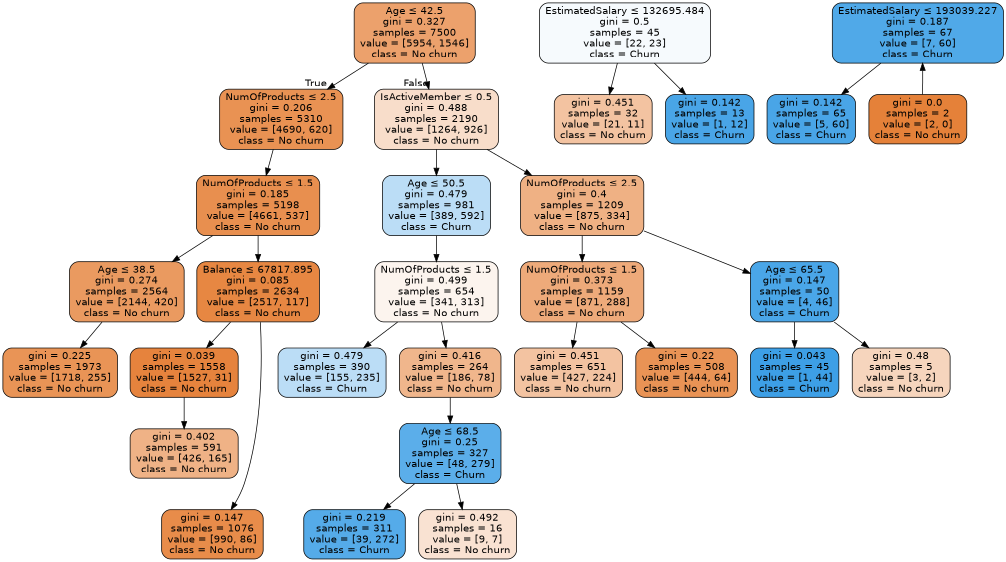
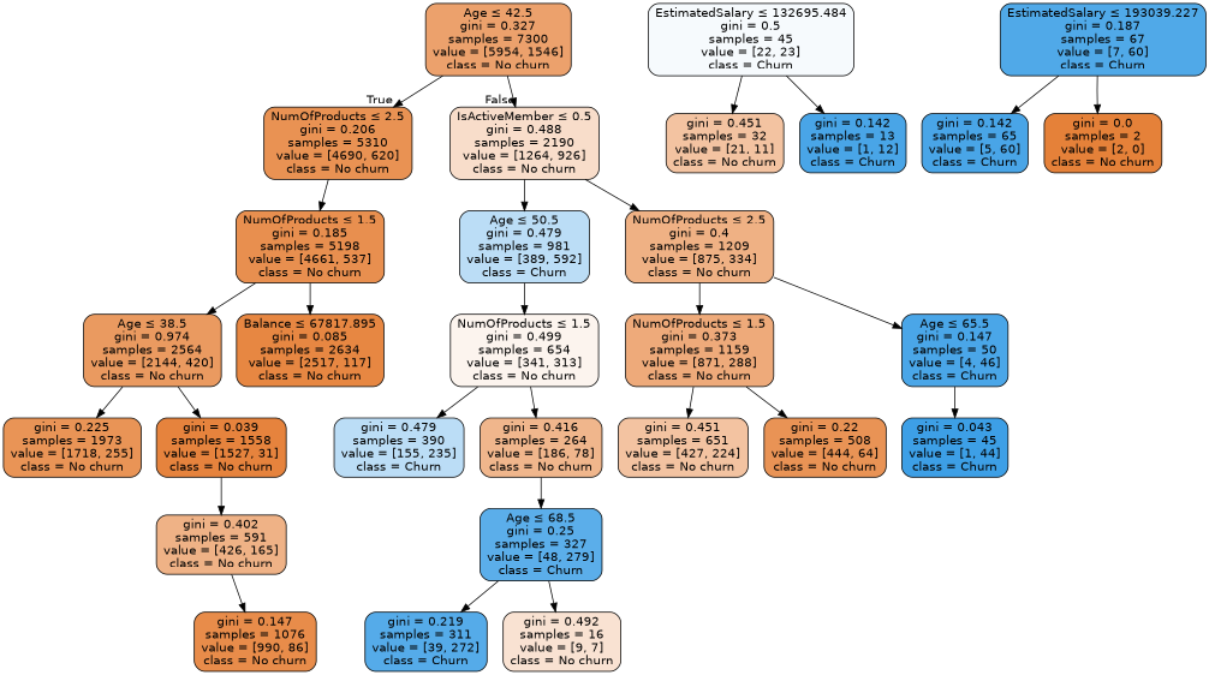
  digraph {
    node [color=black fillcolor="#399de557" fontname=helvetica shape=box style="filled, rounded"]
    edge [fontname=helvetica]
-   n1 [fillcolor="#e58139bd" label=<Age &le; 42.5<br/>gini = 0.327<br/>samples = 7500<br/>value = [5954, 1546]<br/>class = No churn>]
+   n1 [fillcolor="#e58139bd" label=<Age &le; 42.5<br/>gini = 0.327<br/>samples = 7300<br/>value = [5954, 1546]<br/>class = No churn>]
    n2 [fillcolor="#e58139dd" label=<NumOfProducts &le; 2.5<br/>gini = 0.206<br/>samples = 5310<br/>value = [4690, 620]<br/>class = No churn>]
    n3 [fillcolor="#e5813944" label=<IsActiveMember &le; 0.5<br/>gini = 0.488<br/>samples = 2190<br/>value = [1264, 926]<br/>class = No churn>]
    n4 [fillcolor="#e58139e2" label=<NumOfProducts &le; 1.5<br/>gini = 0.185<br/>samples = 5198<br/>value = [4661, 537]<br/>class = No churn>]
    n5 [label=<Age &le; 50.5<br/>gini = 0.479<br/>samples = 981<br/>value = [389, 592]<br/>class = Churn>]
    n6 [fillcolor="#e581399e" label=<NumOfProducts &le; 2.5<br/>gini = 0.4<br/>samples = 1209<br/>value = [875, 334]<br/>class = No churn>]
-   n7 [fillcolor="#e58139cd" label=<Age &le; 38.5<br/>gini = 0.274<br/>samples = 2564<br/>value = [2144, 420]<br/>class = No churn>]
+   n7 [fillcolor="#e58139cd" label=<Age &le; 38.5<br/>gini = 0.974<br/>samples = 2564<br/>value = [2144, 420]<br/>class = No churn>]
    n8 [fillcolor="#e58139f3" label=<Balance &le; 67817.895<br/>gini = 0.085<br/>samples = 2634<br/>value = [2517, 117]<br/>class = No churn>]
    n9 [fillcolor="#e58139d9" label=<gini = 0.225<br/>samples = 1973<br/>value = [1718, 255]<br/>class = No churn>]
    n10 [fillcolor="#e58139fa" label=<gini = 0.039<br/>samples = 1558<br/>value = [1527, 31]<br/>class = No churn>]
    n11 [fillcolor="#e58139e9" label=<gini = 0.147<br/>samples = 1076<br/>value = [990, 86]<br/>class = No churn>]
    n12 [fillcolor="#e581399c" label=<gini = 0.402<br/>samples = 591<br/>value = [426, 165]<br/>class = No churn>]
    n13 [fillcolor="#399de50b" label=<EstimatedSalary &le; 132695.484<br/>gini = 0.5<br/>samples = 45<br/>value = [22, 23]<br/>class = Churn>]
    n14 [fillcolor="#e5813979" label=<gini = 0.451<br/>samples = 32<br/>value = [21, 11]<br/>class = No churn>]
    n15 [fillcolor="#399de5ea" label=<gini = 0.142<br/>samples = 13<br/>value = [1, 12]<br/>class = Churn>]
    n16 [fillcolor="#399de5e1" label=<EstimatedSalary &le; 193039.227<br/>gini = 0.187<br/>samples = 67<br/>value = [7, 60]<br/>class = Churn>]
    n17 [fillcolor="#399de5ea" label=<gini = 0.142<br/>samples = 65<br/>value = [5, 60]<br/>class = Churn>]
    n18 [fillcolor="#e58139ff" label=<gini = 0.0<br/>samples = 2<br/>value = [2, 0]<br/>class = No churn>]
    n19 [fillcolor="#e5813915" label=<NumOfProducts &le; 1.5<br/>gini = 0.499<br/>samples = 654<br/>value = [341, 313]<br/>class = No churn>]
    n20 [fillcolor="#e58139ab" label=<NumOfProducts &le; 1.5<br/>gini = 0.373<br/>samples = 1159<br/>value = [871, 288]<br/>class = No churn>]
    n21 [fillcolor="#399de5e9" label=<Age &le; 65.5<br/>gini = 0.147<br/>samples = 50<br/>value = [4, 46]<br/>class = Churn>]
    n22 [label=<gini = 0.479<br/>samples = 390<br/>value = [155, 235]<br/>class = Churn>]
    n23 [fillcolor="#e5813994" label=<gini = 0.416<br/>samples = 264<br/>value = [186, 78]<br/>class = No churn>]
    n24 [fillcolor="#399de5d3" label=<Age &le; 68.5<br/>gini = 0.25<br/>samples = 327<br/>value = [48, 279]<br/>class = Churn>]
    n25 [fillcolor="#399de5da" label=<gini = 0.219<br/>samples = 311<br/>value = [39, 272]<br/>class = Churn>]
    n26 [fillcolor="#e5813939" label=<gini = 0.492<br/>samples = 16<br/>value = [9, 7]<br/>class = No churn>]
    n27 [fillcolor="#e5813979" label=<gini = 0.451<br/>samples = 651<br/>value = [427, 224]<br/>class = No churn>]
    n28 [fillcolor="#e58139da" label=<gini = 0.22<br/>samples = 508<br/>value = [444, 64]<br/>class = No churn>]
    n29 [fillcolor="#399de5f9" label=<gini = 0.043<br/>samples = 45<br/>value = [1, 44]<br/>class = Churn>]
-   n30 [fillcolor="#e5813955" label=<gini = 0.48<br/>samples = 5<br/>value = [3, 2]<br/>class = No churn>]
    n1 -> n2 [headlabel=True labelangle=45 labeldistance=2.5]
    n1 -> n3 [headlabel=False labelangle=-45 labeldistance=2.5]
    n2 -> n4
    n3 -> n5
    n3 -> n6
    n4 -> n7
    n4 -> n8
    n5 -> n19
    n6 -> n20
    n6 -> n21
    n7 -> n9
-   n8 -> n10
-   n8 -> n11
+   n7 -> n10
+   n12 -> n11
    n10 -> n12
    n13 -> n14
    n13 -> n15
    n16 -> n17
-   n18 -> n16
+   n16 -> n18
    n19 -> n22
    n19 -> n23
    n20 -> n27
    n20 -> n28
    n21 -> n29
-   n21 -> n30
    n23 -> n24
    n24 -> n25
    n24 -> n26
  }
